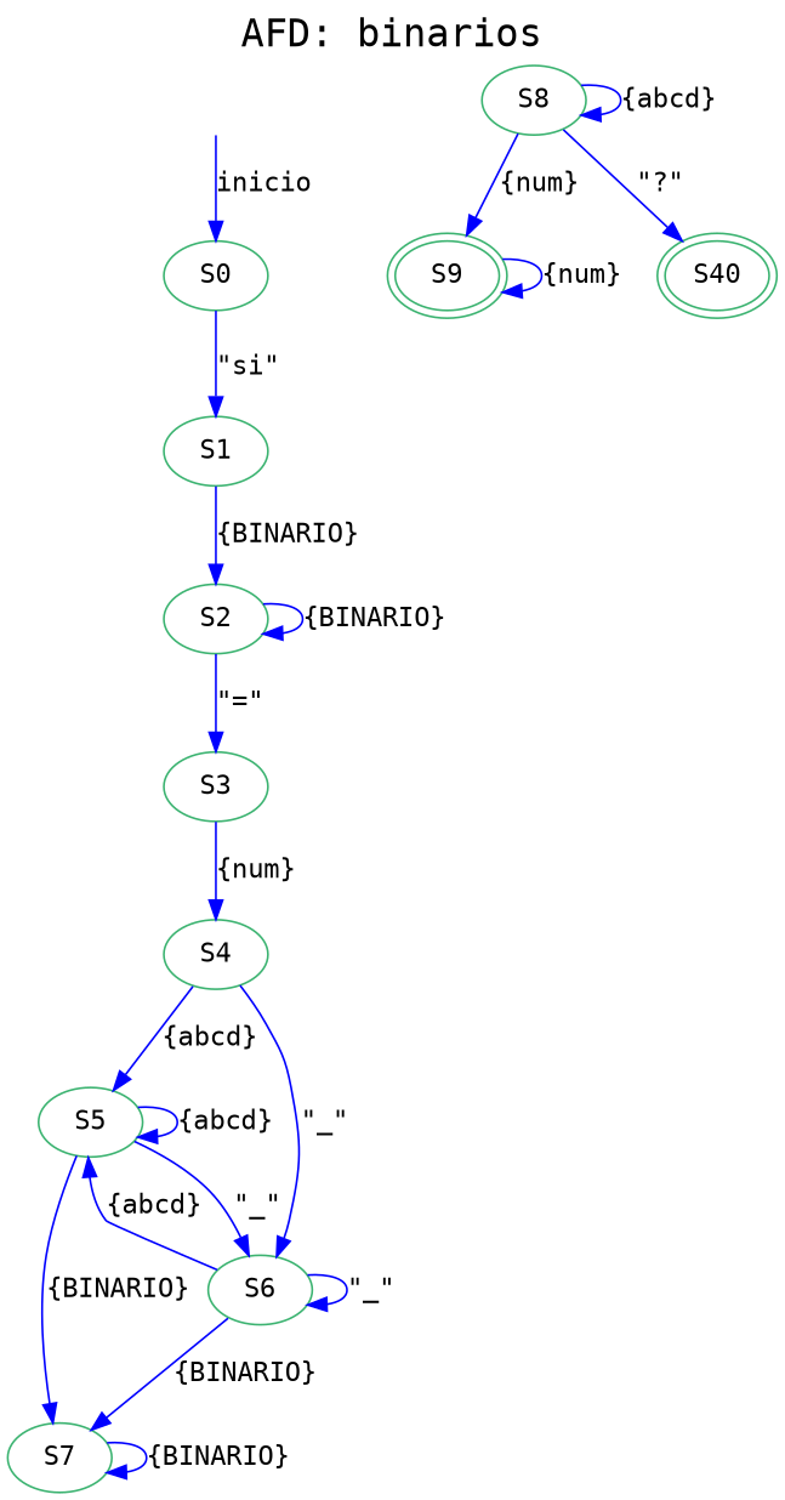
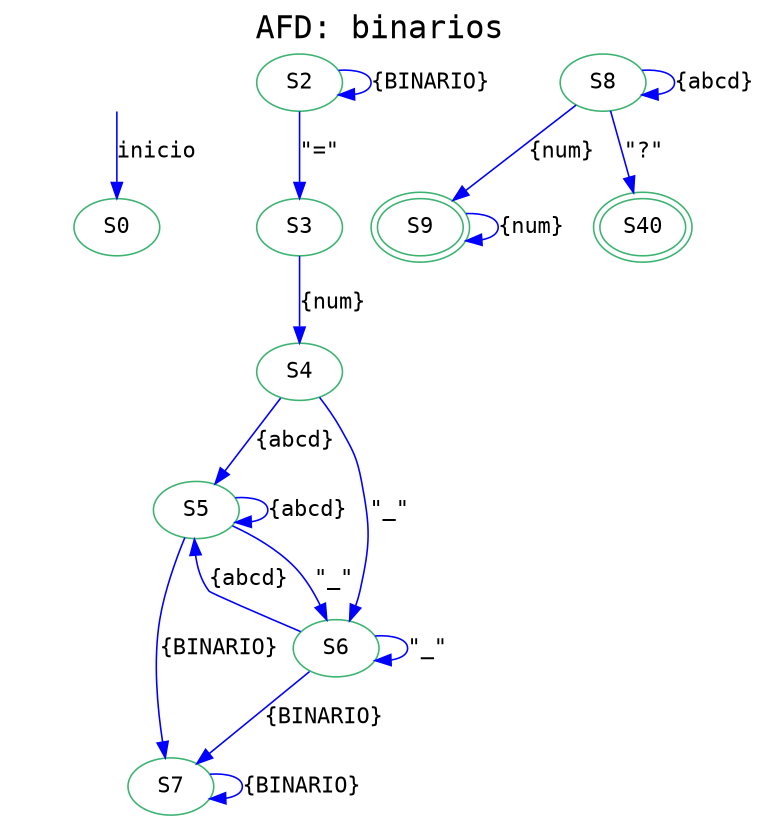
  digraph {
    fontname="DejaVu Sans Mono"
    fontsize=20
    label="AFD: binarios"
    labelloc=t
    rankdir=TB
    node [color=mediumseagreen fontname="DejaVu Sans Mono"]
    edge [color=blue fontname="DejaVu Sans Mono"]
    n1 [label=S0]
-   n2 [label=S1]
    n3 [label=S2]
    n4 [label=S3]
    n5 [label=S4]
    n6 [label=S5]
    n7 [label=S6]
    n8 [label=S7]
    n9 [label=S8]
    n10 [label=S9 peripheries=2]
    n11 [label=S40 peripheries=2]
    secret_node [style=invis]
-   n1 -> n2 [label="\"si\""]
-   n2 -> n3 [label="{BINARIO}"]
    n3 -> n3 [label="{BINARIO}"]
    n3 -> n4 [label="\"=\""]
    n4 -> n5 [label="{num}"]
    n5 -> n6 [label="{abcd}"]
    n5 -> n7 [label="\"_\""]
    n6 -> n6 [label="{abcd}"]
    n6 -> n7 [label="\"_\""]
    n6 -> n8 [label="{BINARIO}"]
    n7 -> n6 [label="{abcd}"]
    n7 -> n7 [label="\"_\""]
    n7 -> n8 [label="{BINARIO}"]
    n8 -> n8 [label="{BINARIO}"]
    n9 -> n9 [label="{abcd}"]
    n9 -> n10 [label="{num}"]
    n9 -> n11 [label="\"?\""]
    n10 -> n10 [label="{num}"]
    secret_node -> n1 [label=inicio]
  }
